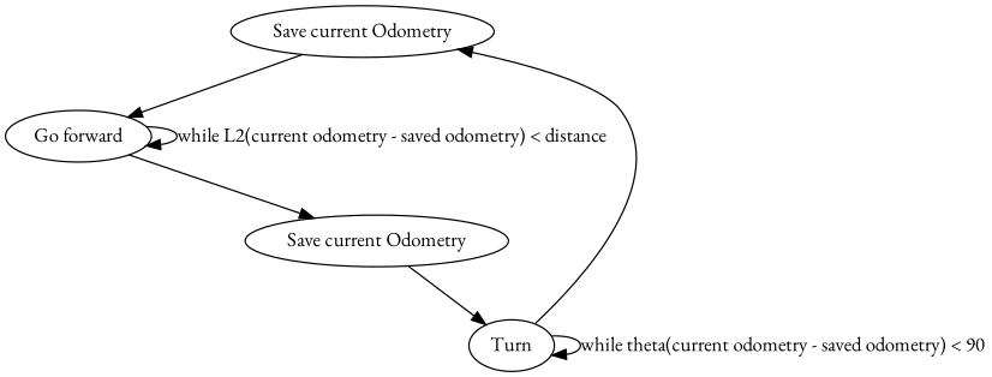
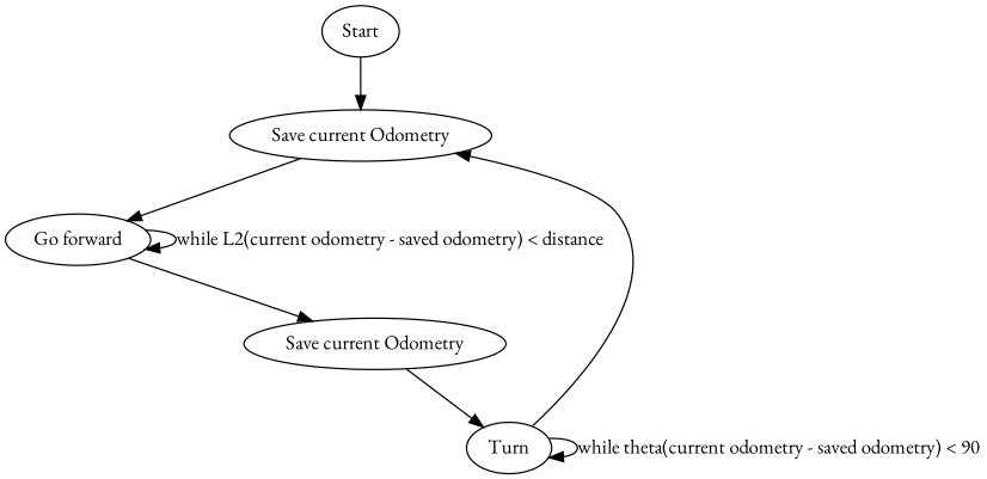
  digraph {
    fontname="EB Garamond"
    node [fontname="EB Garamond"]
    edge [fontname="EB Garamond"]
+   n1 [label=Start]
    n2 [label="Save current Odometry"]
    n3 [label=Turn]
    n4 [label="Go forward"]
    n5 [label="Save current Odometry"]
+   n1 -> n2
    n2 -> n4
    n3 -> n2
    n3 -> n3 [label="while theta(current odometry - saved odometry) < 90"]
    n4 -> n4 [label="while L2(current odometry - saved odometry) < distance"]
    n4 -> n5
    n5 -> n3
  }
